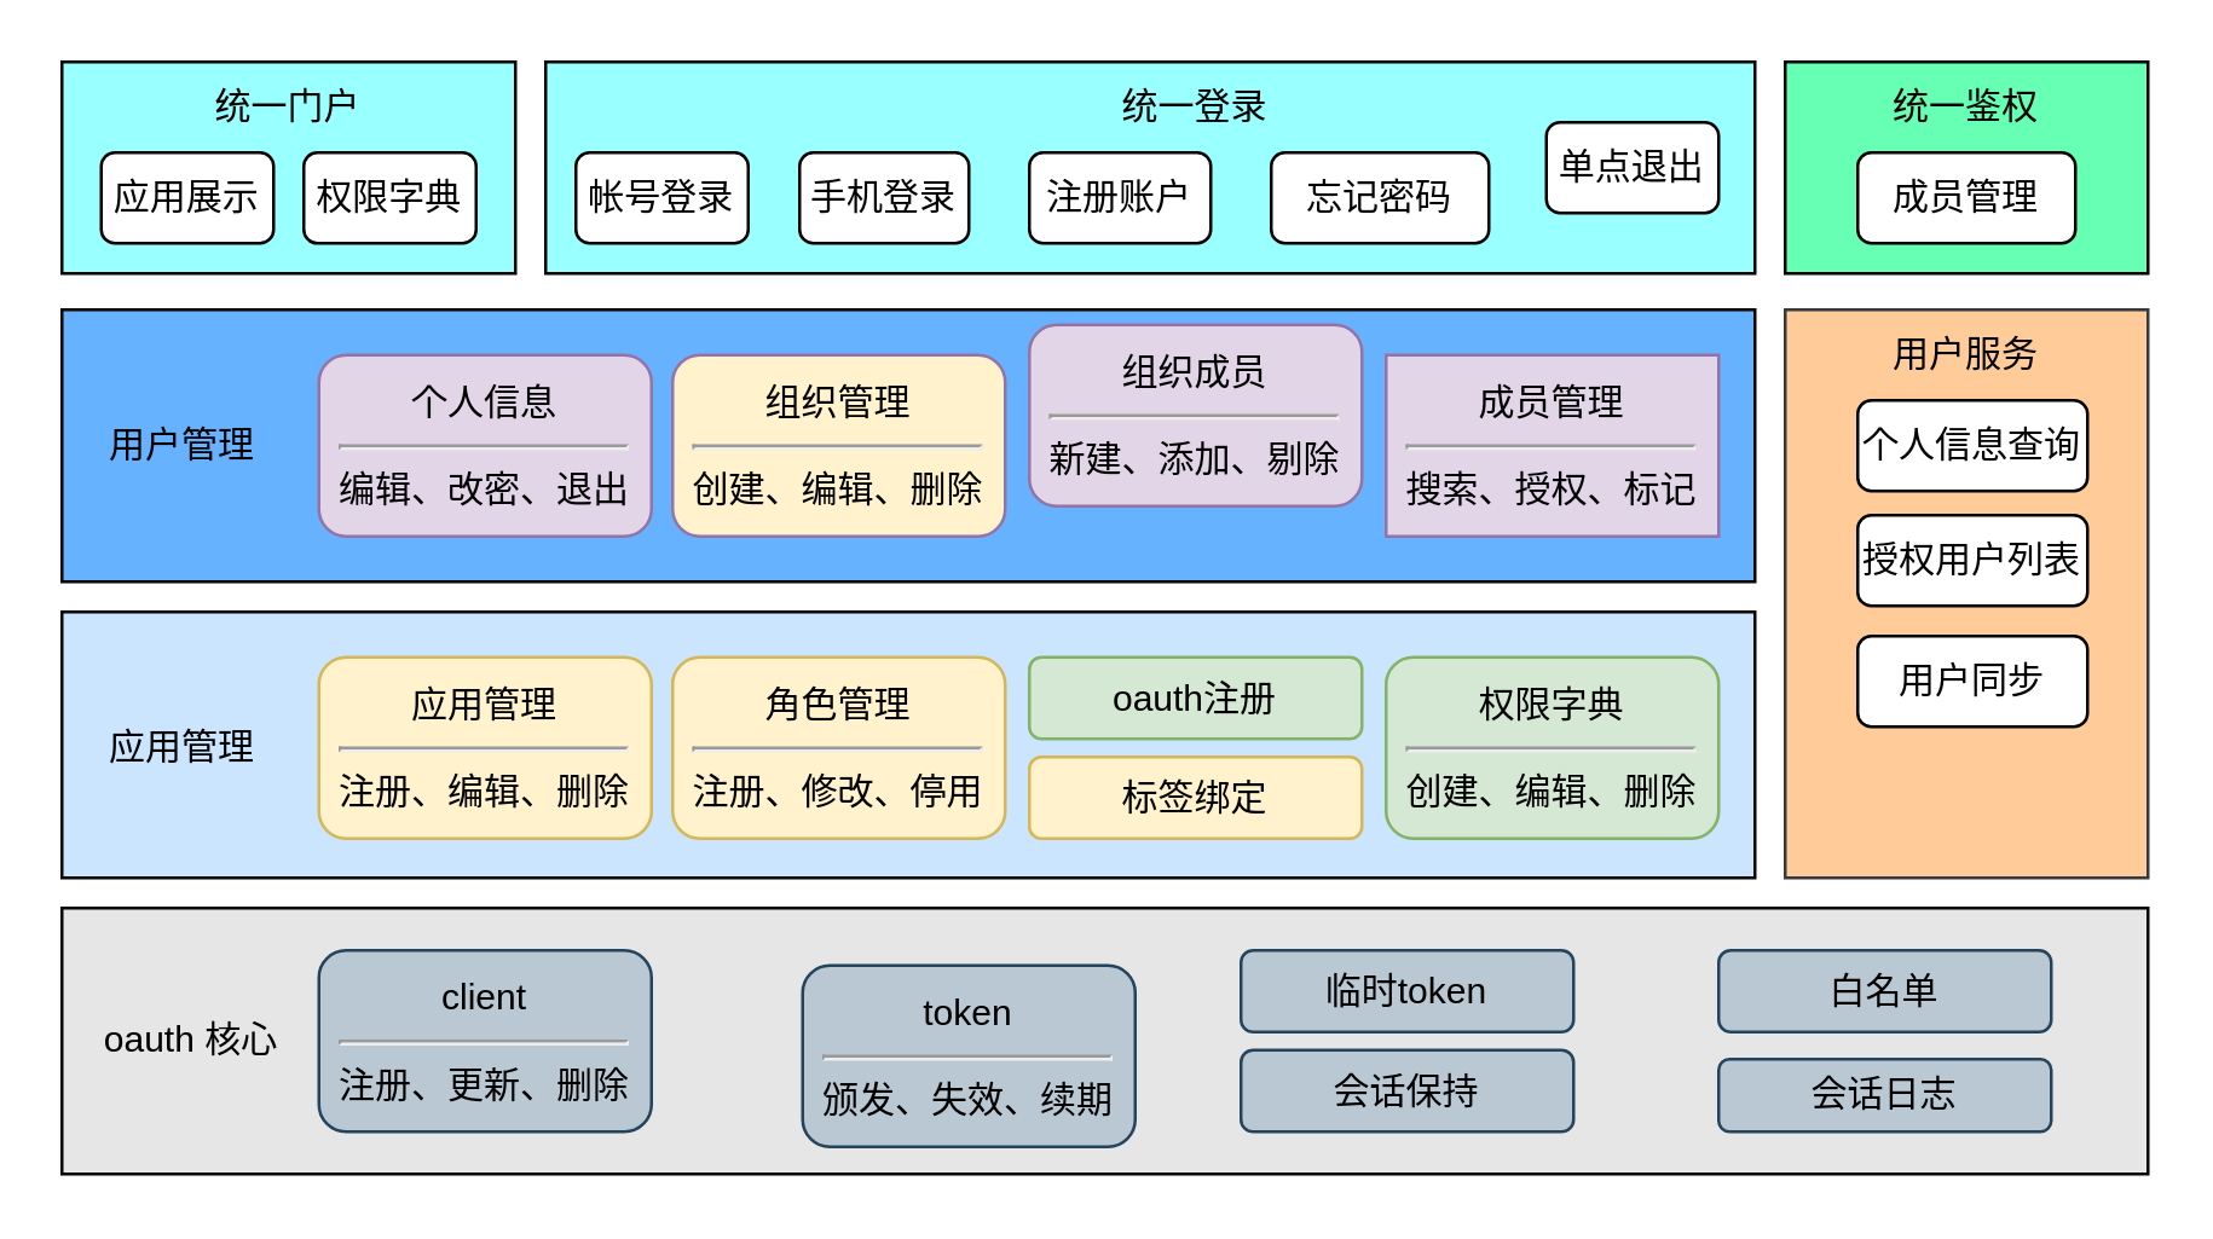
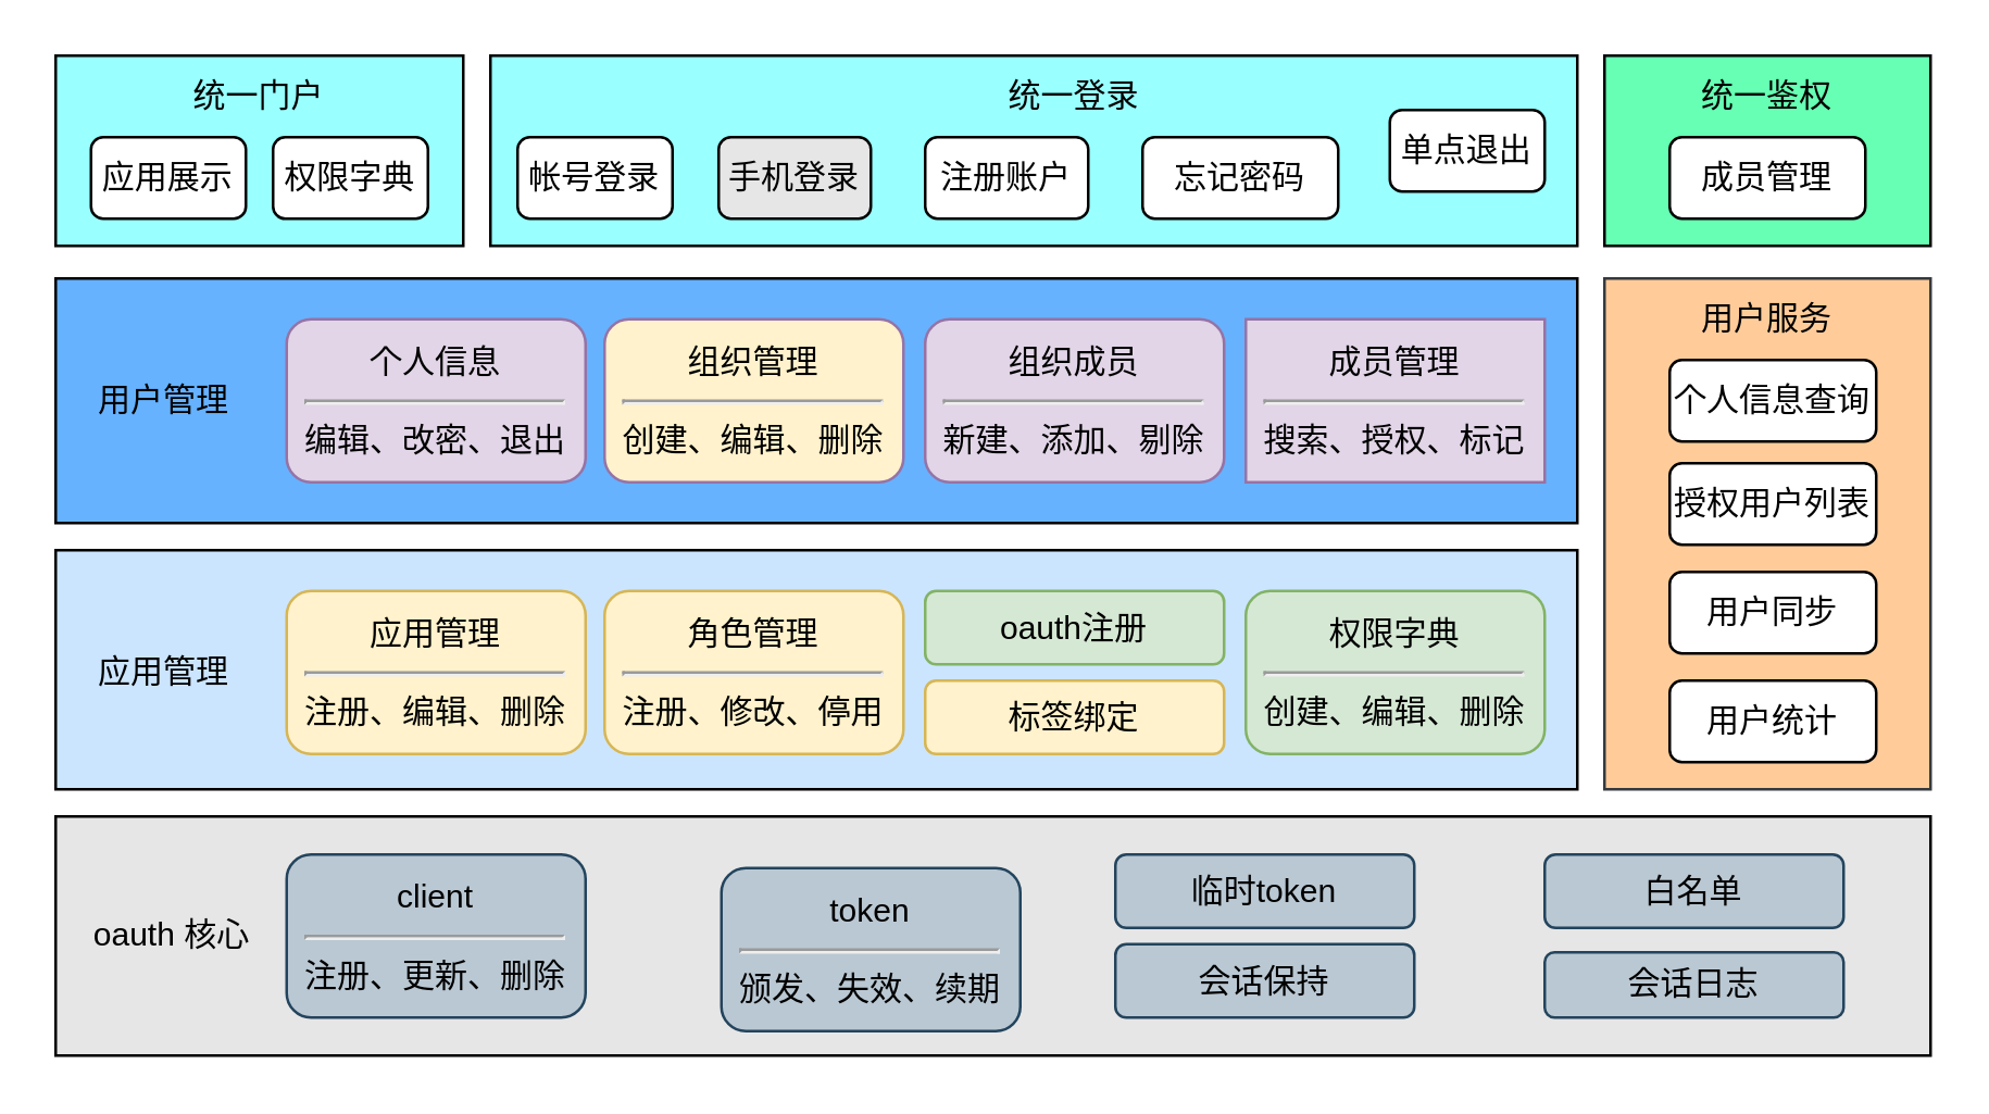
  <mxCell id="0" />
  <mxCell id="1" parent="0" />
  <mxCell id="2" value="" style="rounded=0;whiteSpace=wrap;html=1;fillColor=#99FFFF;" vertex="1" parent="1"><mxGeometry x="20" y="20" width="150" height="70" as="geometry" /></mxCell>
  <mxCell id="3" value="应用展示" style="rounded=1;whiteSpace=wrap;html=1;" vertex="1" parent="1"><mxGeometry x="33" y="50" width="57" height="30" as="geometry" /></mxCell>
  <mxCell id="4" value="统一门户" style="text;html=1;strokeColor=none;fillColor=none;align=center;verticalAlign=middle;whiteSpace=wrap;rounded=0;fontFamily=Helvetica;" vertex="1" parent="1"><mxGeometry x="65" y="20" width="60" height="30" as="geometry" /></mxCell>
  <mxCell id="5" value="" style="rounded=0;whiteSpace=wrap;html=1;fillColor=#99FFFF;" vertex="1" parent="1"><mxGeometry x="180" y="20" width="400" height="70" as="geometry" /></mxCell>
  <mxCell id="6" value="统一登录" style="text;html=1;strokeColor=none;fillColor=none;align=center;verticalAlign=middle;whiteSpace=wrap;rounded=0;" vertex="1" parent="1"><mxGeometry x="365" y="20" width="60" height="30" as="geometry" /></mxCell>
  <mxCell id="7" value="帐号登录" style="rounded=1;whiteSpace=wrap;html=1;" vertex="1" parent="1"><mxGeometry x="190" y="50" width="57" height="30" as="geometry" /></mxCell>
  <mxCell id="8" value="" style="rounded=0;whiteSpace=wrap;html=1;fillColor=#66B2FF;" vertex="1" parent="1"><mxGeometry x="20" y="102" width="560" height="90" as="geometry" /></mxCell>
  <mxCell id="9" value="用户管理" style="text;html=1;strokeColor=none;fillColor=none;align=center;verticalAlign=middle;whiteSpace=wrap;rounded=0;" vertex="1" parent="1"><mxGeometry x="30" y="132" width="60" height="30" as="geometry" /></mxCell>
  <mxCell id="10" value="" style="rounded=0;whiteSpace=wrap;html=1;fillColor=#CCE5FF;" vertex="1" parent="1"><mxGeometry x="20" y="202" width="560" height="88" as="geometry" /></mxCell>
  <mxCell id="11" value="应用管理" style="text;html=1;strokeColor=none;fillColor=none;align=center;verticalAlign=middle;whiteSpace=wrap;rounded=0;" vertex="1" parent="1"><mxGeometry x="30" y="232" width="60" height="30" as="geometry" /></mxCell>
  <mxCell id="12" value="个人信息&lt;br&gt;&lt;hr&gt;编辑、改密、退出" style="rounded=1;whiteSpace=wrap;html=1;fillColor=#e1d5e7;strokeColor=#9673a6;" vertex="1" parent="1"><mxGeometry x="105" y="117" width="110" height="60" as="geometry" /></mxCell>
  <mxCell id="13" value="组织管理&lt;br&gt;&lt;hr&gt;创建、编辑、删除" style="rounded=1;whiteSpace=wrap;html=1;fillColor=#fff2cc;strokeColor=#9673a6;" vertex="1" parent="1"><mxGeometry x="222" y="117" width="110" height="60" as="geometry" /></mxCell>
- <mxCell id="14" value="组织成员&lt;br&gt;&lt;hr&gt;新建、添加、剔除" style="rounded=1;whiteSpace=wrap;html=1;fillColor=#e1d5e7;strokeColor=#9673a6;" vertex="1" parent="1"><mxGeometry x="340" y="107" width="110" height="60" as="geometry" /></mxCell>
+ <mxCell id="14" value="组织成员&lt;br&gt;&lt;hr&gt;新建、添加、剔除" style="rounded=1;whiteSpace=wrap;html=1;fillColor=#e1d5e7;strokeColor=#9673a6;" vertex="1" parent="1"><mxGeometry x="340" y="117" width="110" height="60" as="geometry" /></mxCell>
  <mxCell id="15" value="成员管理&lt;br&gt;&lt;hr&gt;搜索、授权、标记" style="whiteSpace=wrap;html=1;fillColor=#e1d5e7;strokeColor=#9673a6;rounded=0;" vertex="1" parent="1"><mxGeometry x="458" y="117" width="110" height="60" as="geometry" /></mxCell>
  <mxCell id="16" value="应用管理&lt;br&gt;&lt;hr&gt;注册、编辑、删除" style="rounded=1;whiteSpace=wrap;html=1;fillColor=#fff2cc;strokeColor=#d6b656;" vertex="1" parent="1"><mxGeometry x="105" y="217" width="110" height="60" as="geometry" /></mxCell>
  <mxCell id="17" value="角色管理&lt;br&gt;&lt;hr&gt;注册、修改、停用" style="rounded=1;whiteSpace=wrap;html=1;fillColor=#fff2cc;strokeColor=#d6b656;" vertex="1" parent="1"><mxGeometry x="222" y="217" width="110" height="60" as="geometry" /></mxCell>
  <mxCell id="18" value="标签绑定" style="rounded=1;whiteSpace=wrap;html=1;fillColor=#fff2cc;strokeColor=#d6b656;" vertex="1" parent="1"><mxGeometry x="340" y="250" width="110" height="27" as="geometry" /></mxCell>
  <mxCell id="19" value="权限字典&lt;br&gt;&lt;hr&gt;创建、编辑、删除" style="rounded=1;whiteSpace=wrap;html=1;fillColor=#d5e8d4;strokeColor=#82b366;" vertex="1" parent="1"><mxGeometry x="458" y="217" width="110" height="60" as="geometry" /></mxCell>
  <mxCell id="20" value="oauth注册" style="rounded=1;whiteSpace=wrap;html=1;fillColor=#d5e8d4;strokeColor=#82b366;" vertex="1" parent="1"><mxGeometry x="340" y="217" width="110" height="27" as="geometry" /></mxCell>
  <mxCell id="21" style="edgeStyle=orthogonalEdgeStyle;rounded=0;orthogonalLoop=1;jettySize=auto;html=1;exitX=0.5;exitY=1;exitDx=0;exitDy=0;" edge="1" parent="1"><mxGeometry relative="1" as="geometry"><mxPoint x="149" y="80" as="sourcePoint" /><mxPoint x="149" y="80" as="targetPoint" /></mxGeometry></mxCell>
- <mxCell id="22" value="手机登录" style="rounded=1;whiteSpace=wrap;html=1;" vertex="1" parent="1"><mxGeometry x="264" y="50" width="56" height="30" as="geometry" /></mxCell>
+ <mxCell id="22" value="手机登录" style="rounded=1;whiteSpace=wrap;html=1;fillColor=#e6e6e6;" vertex="1" parent="1"><mxGeometry x="264" y="50" width="56" height="30" as="geometry" /></mxCell>
  <mxCell id="23" value="注册账户" style="rounded=1;whiteSpace=wrap;html=1;" vertex="1" parent="1"><mxGeometry x="340" y="50" width="60" height="30" as="geometry" /></mxCell>
  <mxCell id="24" value="忘记密码" style="rounded=1;whiteSpace=wrap;html=1;" vertex="1" parent="1"><mxGeometry x="420" y="50" width="72" height="30" as="geometry" /></mxCell>
  <mxCell id="25" value="" style="rounded=0;whiteSpace=wrap;html=1;fillColor=#66FFB3;" vertex="1" parent="1"><mxGeometry x="590" y="20" width="120" height="70" as="geometry" /></mxCell>
  <mxCell id="26" value="统一鉴权" style="text;html=1;strokeColor=none;fillColor=none;align=center;verticalAlign=middle;whiteSpace=wrap;rounded=0;" vertex="1" parent="1"><mxGeometry x="620" y="20" width="60" height="30" as="geometry" /></mxCell>
  <mxCell id="27" value="成员管理" style="rounded=1;whiteSpace=wrap;html=1;" vertex="1" parent="1"><mxGeometry x="614" y="50" width="72" height="30" as="geometry" /></mxCell>
  <mxCell id="28" value="" style="rounded=0;whiteSpace=wrap;html=1;fillColor=#ffcc99;strokeColor=#36393d;" vertex="1" parent="1"><mxGeometry x="590" y="102" width="120" height="188" as="geometry" /></mxCell>
  <mxCell id="29" value="用户服务" style="text;html=1;strokeColor=none;fillColor=none;align=center;verticalAlign=middle;whiteSpace=wrap;rounded=0;" vertex="1" parent="1"><mxGeometry x="620" y="102" width="60" height="30" as="geometry" /></mxCell>
  <mxCell id="30" value="个人信息查询" style="rounded=1;whiteSpace=wrap;html=1;" vertex="1" parent="1"><mxGeometry x="614" y="132" width="76" height="30" as="geometry" /></mxCell>
  <mxCell id="31" value="权限字典" style="rounded=1;whiteSpace=wrap;html=1;" vertex="1" parent="1"><mxGeometry x="100" y="50" width="57" height="30" as="geometry" /></mxCell>
  <mxCell id="32" value="单点退出" style="rounded=1;whiteSpace=wrap;html=1;" vertex="1" parent="1"><mxGeometry x="511" y="40" width="57" height="30" as="geometry" /></mxCell>
  <mxCell id="33" value="授权用户列表" style="rounded=1;whiteSpace=wrap;html=1;" vertex="1" parent="1"><mxGeometry x="614" y="170" width="76" height="30" as="geometry" /></mxCell>
  <mxCell id="34" value="" style="rounded=0;whiteSpace=wrap;html=1;fillColor=#E6E6E6;" vertex="1" parent="1"><mxGeometry x="20" y="300" width="690" height="88" as="geometry" /></mxCell>
  <mxCell id="35" value="oauth 核心" style="text;html=1;strokeColor=none;fillColor=none;align=center;verticalAlign=middle;whiteSpace=wrap;rounded=0;" vertex="1" parent="1"><mxGeometry x="33" y="329" width="60" height="30" as="geometry" /></mxCell>
  <mxCell id="36" value="client&lt;br&gt;&lt;hr&gt;注册、更新、删除" style="rounded=1;whiteSpace=wrap;html=1;fillColor=#bac8d3;strokeColor=#23445d;" vertex="1" parent="1"><mxGeometry x="105" y="314" width="110" height="60" as="geometry" /></mxCell>
  <mxCell id="37" value="token&lt;br&gt;&lt;hr&gt;颁发、失效、续期" style="rounded=1;whiteSpace=wrap;html=1;fillColor=#bac8d3;strokeColor=#23445d;" vertex="1" parent="1"><mxGeometry x="265" y="319" width="110" height="60" as="geometry" /></mxCell>
  <mxCell id="38" value="会话保持" style="rounded=1;whiteSpace=wrap;html=1;fillColor=#bac8d3;strokeColor=#23445d;" vertex="1" parent="1"><mxGeometry x="410" y="347" width="110" height="27" as="geometry" /></mxCell>
  <mxCell id="39" value="临时token" style="rounded=1;whiteSpace=wrap;html=1;fillColor=#bac8d3;strokeColor=#23445d;" vertex="1" parent="1"><mxGeometry x="410" y="314" width="110" height="27" as="geometry" /></mxCell>
  <mxCell id="40" value="白名单" style="rounded=1;whiteSpace=wrap;html=1;fillColor=#bac8d3;strokeColor=#23445d;" vertex="1" parent="1"><mxGeometry x="568" y="314" width="110" height="27" as="geometry" /></mxCell>
  <mxCell id="41" value="会话日志" style="rounded=1;whiteSpace=wrap;html=1;fillColor=#bac8d3;strokeColor=#23445d;" vertex="1" parent="1"><mxGeometry x="568" y="350" width="110" height="24" as="geometry" /></mxCell>
  <mxCell id="42" value="用户同步" style="rounded=1;whiteSpace=wrap;html=1;" vertex="1" parent="1"><mxGeometry x="614" y="210" width="76" height="30" as="geometry" /></mxCell>
+ <mxCell id="43" value="用户统计" style="rounded=1;whiteSpace=wrap;html=1;" vertex="1" parent="1"><mxGeometry x="614" y="250" width="76" height="30" as="geometry" /></mxCell>
